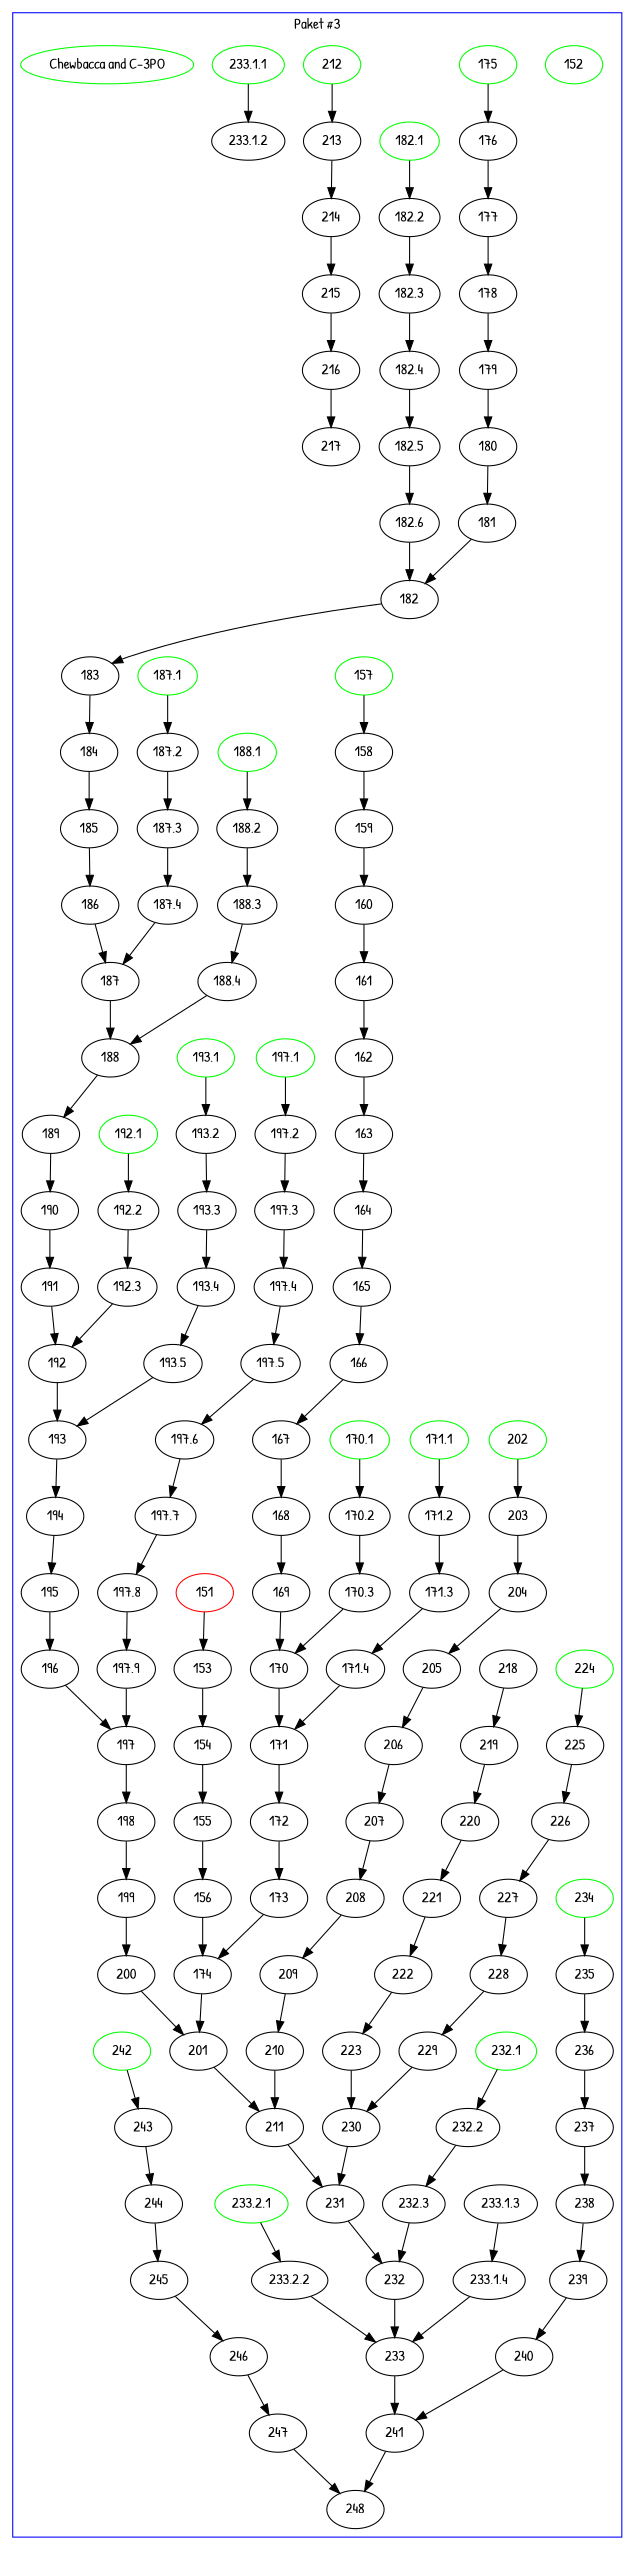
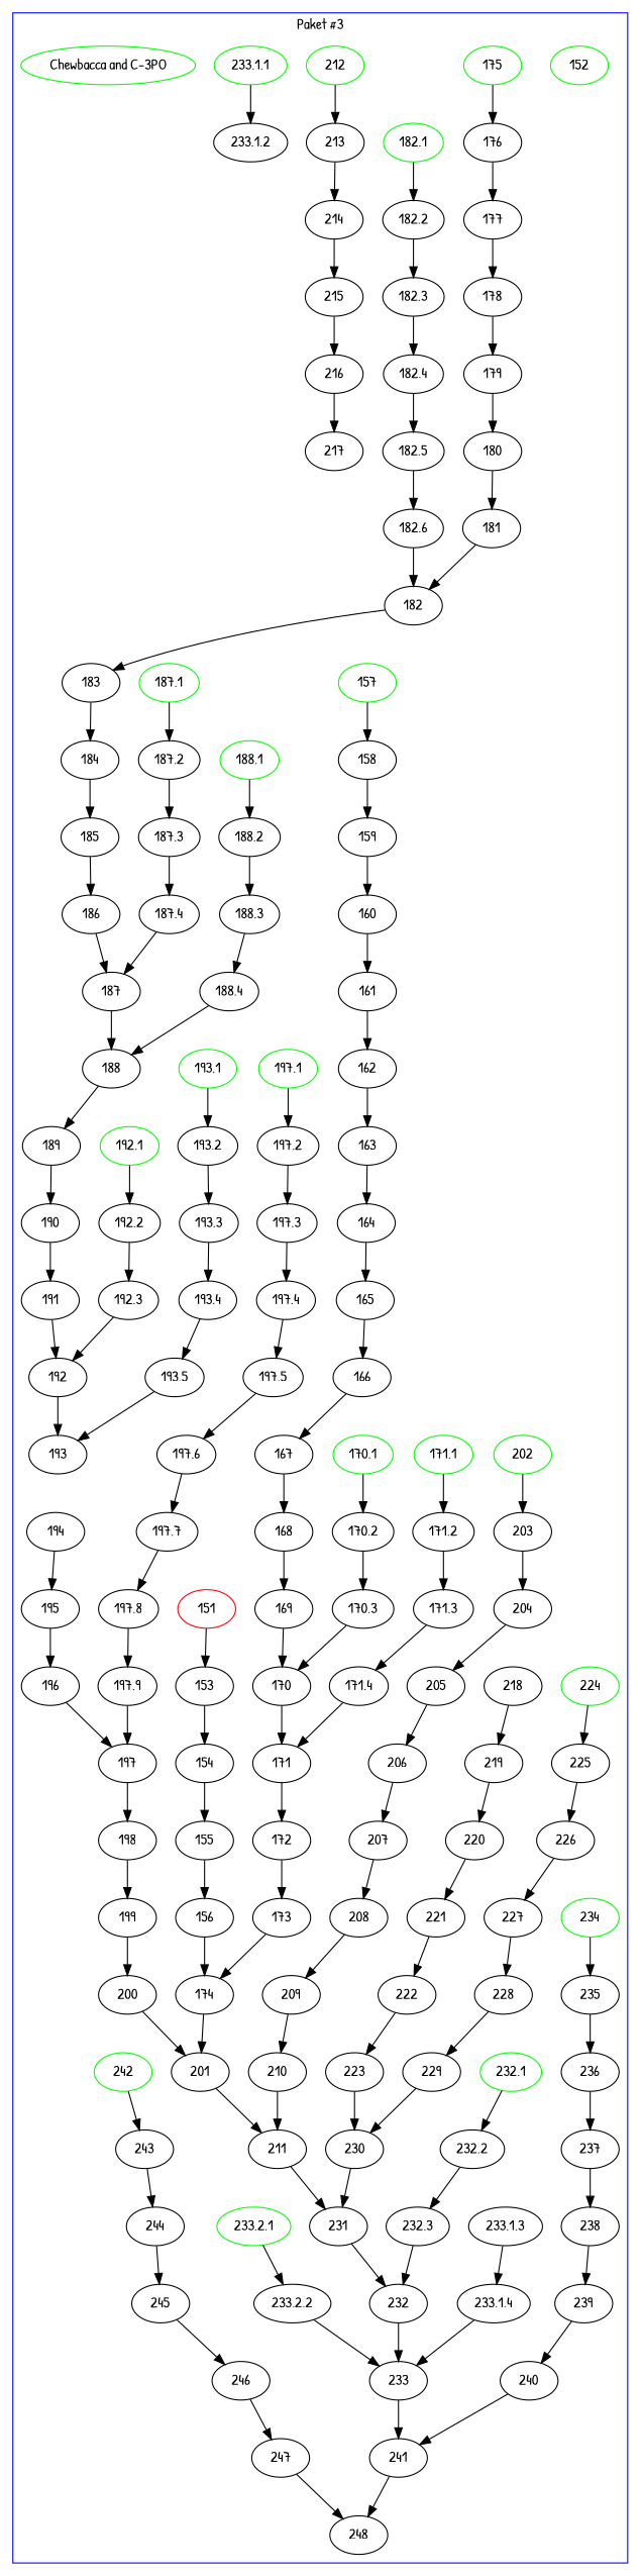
  digraph {
    fontname="Patrick Hand"
    rankdir=TB
    node [fontname="Patrick Hand"]
    edge [fontname="Patrick Hand"]
    151 [color=red]
    153
    152 [color=green]
    157 [color=green]
    158
    170.1 [color=green]
    170.2
    171.1 [color=green]
    171.2
    175 [color=green]
    176
    182.1 [color=green]
    182.2
    187.1 [color=green]
    187.2
    188.1 [color=green]
    188.2
    192.1 [color=green]
    192.2
    193.1 [color=green]
    193.2
    197.1 [color=green]
    197.2
    202 [color=green]
    203
    212 [color=green]
    213
    224 [color=green]
    225
    232.1 [color=green]
    232.2
    "233.1.1" [color=green]
    "233.1.2"
    "233.2.1" [color=green]
    "233.2.2"
    234 [color=green]
    235
    242 [color=green]
    243
    "Chewbacca and C-3PO" [color=green]
    154
    155
    156
    174
    201
    159
    160
    161
    162
    163
    164
    165
    166
    167
    168
    169
    170
    171
    170.3
    172
    171.3
    171.4
    173
    211
    177
    178
    179
    180
    181
    182
    183
    182.3
    182.4
    182.5
    182.6
    184
    185
    186
    187
    188
    187.3
    187.4
    189
    188.3
    188.4
    190
    191
    192
    193
    192.3
    194
    193.3
    193.4
    193.5
    195
    196
    197
    198
    197.3
    197.4
    197.5
    197.6
    197.7
    197.8
    197.9
    199
    200
    231
    204
    205
    206
    207
    208
    209
    210
    232
    214
    215
    216
    217
    218
    219
    220
    221
    222
    223
    230
    226
    227
    228
    229
    233
    232.3
    241
    "233.1.3"
    "233.1.4"
    248
    236
    237
    238
    239
    240
    244
    245
    246
    247
    subgraph cluster_1 {
      color=blue
      label="Paket #3"
      151
      153
      152
      157
      158
      170.1
      170.2
      171.1
      171.2
      175
      176
      182.1
      182.2
      187.1
      187.2
      188.1
      188.2
      192.1
      192.2
      193.1
      193.2
      197.1
      197.2
      202
      203
      212
      213
      224
      225
      232.1
      232.2
      "233.1.1"
      "233.1.2"
      "233.2.1"
      "233.2.2"
      234
      235
      242
      243
      "Chewbacca and C-3PO"
      154
      155
      156
      174
      201
      159
      160
      161
      162
      163
      164
      165
      166
      167
      168
      169
      170
      171
      170.3
      172
      171.3
      171.4
      173
      211
      177
      178
      179
      180
      181
      182
      183
      182.3
      182.4
      182.5
      182.6
      184
      185
      186
      187
      188
      187.3
      187.4
      189
      188.3
      188.4
      190
      191
      192
      193
      192.3
      194
      193.3
      193.4
      193.5
      195
      196
      197
      198
      197.3
      197.4
      197.5
      197.6
      197.7
      197.8
      197.9
      199
      200
      231
      204
      205
      206
      207
      208
      209
      210
      232
      214
      215
      216
      217
      218
      219
      220
      221
      222
      223
      230
      226
      227
      228
      229
      233
      232.3
      241
      "233.1.3"
      "233.1.4"
      248
      236
      237
      238
      239
      240
      244
      245
      246
      247
    }
    151 -> 153
    153 -> 154
    157 -> 158
    158 -> 159
    170.1 -> 170.2
    170.2 -> 170.3
    171.1 -> 171.2
    171.2 -> 171.3
    175 -> 176
    176 -> 177
    182.1 -> 182.2
    182.2 -> 182.3
    187.1 -> 187.2
    187.2 -> 187.3
    188.1 -> 188.2
    188.2 -> 188.3
    192.1 -> 192.2
    192.2 -> 192.3
    193.1 -> 193.2
    193.2 -> 193.3
    197.1 -> 197.2
    197.2 -> 197.3
    202 -> 203
    203 -> 204
    212 -> 213
    213 -> 214
    224 -> 225
    225 -> 226
    232.1 -> 232.2
    232.2 -> 232.3
    "233.1.1" -> "233.1.2"
    "233.2.1" -> "233.2.2"
    "233.2.2" -> 233
    234 -> 235
    235 -> 236
    242 -> 243
    243 -> 244
    154 -> 155
    155 -> 156
    156 -> 174
    174 -> 201
    201 -> 211
    159 -> 160
    160 -> 161
    161 -> 162
    162 -> 163
    163 -> 164
    164 -> 165
    165 -> 166
    166 -> 167
    167 -> 168
    168 -> 169
    169 -> 170
    170 -> 171
    171 -> 172
    170.3 -> 170
    172 -> 173
    171.3 -> 171.4
    171.4 -> 171
    173 -> 174
    211 -> 231
    177 -> 178
    178 -> 179
    179 -> 180
    180 -> 181
    181 -> 182
    182 -> 183
    183 -> 184
    182.3 -> 182.4
    182.4 -> 182.5
    182.5 -> 182.6
    182.6 -> 182
    184 -> 185
    185 -> 186
    186 -> 187
    187 -> 188
    188 -> 189
    187.3 -> 187.4
    187.4 -> 187
    189 -> 190
    188.3 -> 188.4
    188.4 -> 188
    190 -> 191
    191 -> 192
    192 -> 193
-   193 -> 194
    192.3 -> 192
    194 -> 195
    193.3 -> 193.4
    193.4 -> 193.5
    193.5 -> 193
    195 -> 196
    196 -> 197
    197 -> 198
    198 -> 199
    197.3 -> 197.4
    197.4 -> 197.5
    197.5 -> 197.6
    197.6 -> 197.7
    197.7 -> 197.8
    197.8 -> 197.9
    197.9 -> 197
    199 -> 200
    200 -> 201
    231 -> 232
    204 -> 205
    205 -> 206
    206 -> 207
    207 -> 208
    208 -> 209
    209 -> 210
    210 -> 211
    232 -> 233
    214 -> 215
    215 -> 216
    216 -> 217
    218 -> 219
    219 -> 220
    220 -> 221
    221 -> 222
    222 -> 223
    223 -> 230
    230 -> 231
    226 -> 227
    227 -> 228
    228 -> 229
    229 -> 230
    233 -> 241
    232.3 -> 232
    241 -> 248
    "233.1.3" -> "233.1.4"
    "233.1.4" -> 233
    236 -> 237
    237 -> 238
    238 -> 239
    239 -> 240
    240 -> 241
    244 -> 245
    245 -> 246
    246 -> 247
    247 -> 248
  }
